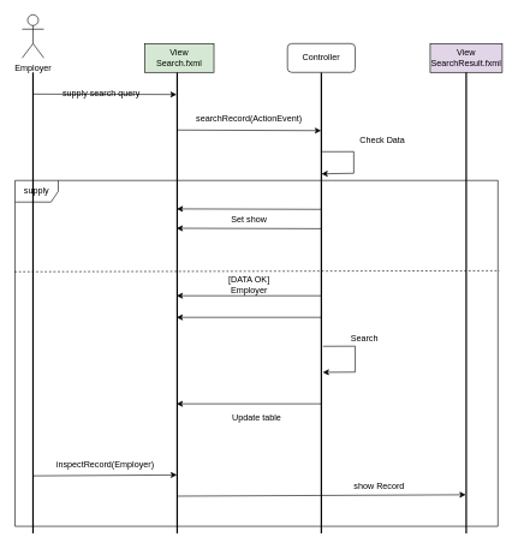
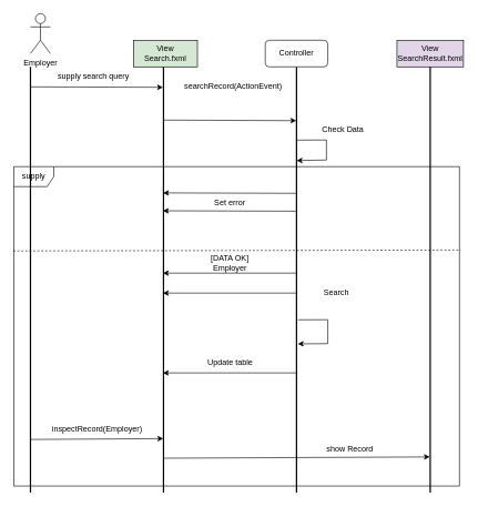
  <mxCell id="0" />
  <mxCell id="1" parent="0" />
  <mxCell id="2" value="supply" style="shape=umlFrame;whiteSpace=wrap;html=1;shadow=0;" parent="1" vertex="1"><mxGeometry x="20" y="250" width="670" height="480" as="geometry" /></mxCell>
  <mxCell id="3" value="" style="line;strokeWidth=2;direction=south;html=1;" parent="1" vertex="1"><mxGeometry x="40" y="100" width="10" height="640" as="geometry" /></mxCell>
  <mxCell id="4" value="" style="line;strokeWidth=2;direction=south;html=1;" parent="1" vertex="1"><mxGeometry x="240" y="100" width="10" height="640" as="geometry" /></mxCell>
  <mxCell id="5" value="View&lt;br&gt;Search.fxml" style="rounded=0;whiteSpace=wrap;html=1;fillColor=#d5e8d4;" parent="1" vertex="1"><mxGeometry x="200" y="60" width="96" height="40" as="geometry" /></mxCell>
  <mxCell id="6" value="" style="line;strokeWidth=2;direction=south;html=1;" parent="1" vertex="1"><mxGeometry x="440" y="100" width="10" height="640" as="geometry" /></mxCell>
  <mxCell id="7" value="Controller" style="whiteSpace=wrap;html=1;rounded=1;" parent="1" vertex="1"><mxGeometry x="398" y="60" width="94" height="40" as="geometry" /></mxCell>
- <mxCell id="8" value="Employer" style="shape=umlActor;verticalLabelPosition=bottom;verticalAlign=top;html=1;outlineConnect=0;" parent="1" vertex="1"><mxGeometry x="30" y="20" width="30" height="60" as="geometry" /></mxCell>
+ <mxCell id="8" value="Employer" style="shape=umlActor;verticalLabelPosition=bottom;verticalAlign=top;html=1;outlineConnect=0;" parent="1" vertex="1"><mxGeometry x="45" y="20" width="30" height="60" as="geometry" /></mxCell>
  <mxCell id="9" value="" style="endArrow=classic;html=1;rounded=0;exitX=0.047;exitY=0.497;exitDx=0;exitDy=0;exitPerimeter=0;entryX=0.048;entryY=0.577;entryDx=0;entryDy=0;entryPerimeter=0;" parent="1" source="3" target="4" edge="1"><mxGeometry width="50" height="50" relative="1" as="geometry"><mxPoint x="310" y="300" as="sourcePoint" /><mxPoint x="360" y="250" as="targetPoint" /><Array as="points" /></mxGeometry></mxCell>
- <mxCell id="10" value="supply search query" style="text;html=1;strokeColor=none;fillColor=none;align=center;verticalAlign=middle;whiteSpace=wrap;rounded=0;" parent="1" vertex="1"><mxGeometry x="80" y="115" width="120" height="30" as="geometry" /></mxCell>
+ <mxCell id="10" value="supply search query" style="text;html=1;strokeColor=none;fillColor=none;align=center;verticalAlign=middle;whiteSpace=wrap;rounded=0;" parent="1" vertex="1"><mxGeometry x="80" y="100" width="120" height="30" as="geometry" /></mxCell>
  <mxCell id="11" value="View&lt;br&gt;SearchResult.fxml" style="rounded=0;whiteSpace=wrap;html=1;fillColor=#e1d5e7;" parent="1" vertex="1"><mxGeometry x="596" y="60" width="100" height="40" as="geometry" /></mxCell>
  <mxCell id="12" value="" style="line;strokeWidth=2;direction=south;html=1;" parent="1" vertex="1"><mxGeometry x="641" y="100" width="10" height="640" as="geometry" /></mxCell>
  <mxCell id="13" value="" style="endArrow=classic;html=1;rounded=0;startArrow=none;exitX=0.339;exitY=0.46;exitDx=0;exitDy=0;exitPerimeter=0;entryX=0.338;entryY=0.58;entryDx=0;entryDy=0;entryPerimeter=0;" parent="1" source="6" target="4" edge="1"><mxGeometry width="50" height="50" relative="1" as="geometry"><mxPoint x="440" y="382" as="sourcePoint" /><mxPoint x="250" y="340" as="targetPoint" /><Array as="points" /></mxGeometry></mxCell>
- <mxCell id="14" value="Set show" style="text;html=1;strokeColor=none;fillColor=none;align=center;verticalAlign=middle;whiteSpace=wrap;rounded=0;shadow=0;" parent="1" vertex="1"><mxGeometry x="314.5" y="290" width="60" height="30" as="geometry" /></mxCell>
+ <mxCell id="14" value="Set error" style="text;html=1;strokeColor=none;fillColor=none;align=center;verticalAlign=middle;whiteSpace=wrap;rounded=0;shadow=0;" parent="1" vertex="1"><mxGeometry x="314.5" y="290" width="60" height="30" as="geometry" /></mxCell>
  <mxCell id="15" value="" style="endArrow=classic;html=1;rounded=0;exitX=0.172;exitY=0.588;exitDx=0;exitDy=0;exitPerimeter=0;entryX=0.22;entryY=0.473;entryDx=0;entryDy=0;entryPerimeter=0;" parent="1" source="6" target="6" edge="1"><mxGeometry width="50" height="50" relative="1" as="geometry"><mxPoint x="448" y="220" as="sourcePoint" /><mxPoint x="448" y="260" as="targetPoint" /><Array as="points"><mxPoint x="490" y="210" /><mxPoint x="490" y="240" /></Array></mxGeometry></mxCell>
- <mxCell id="16" value="Check Data" style="text;html=1;strokeColor=none;fillColor=none;align=center;verticalAlign=middle;whiteSpace=wrap;rounded=0;" parent="1" vertex="1"><mxGeometry x="495" y="180" width="70" height="30" as="geometry" /></mxCell>
+ <mxCell id="16" value="Check Data" style="text;html=1;strokeColor=none;fillColor=none;align=center;verticalAlign=middle;whiteSpace=wrap;rounded=0;" parent="1" vertex="1"><mxGeometry x="480" y="180" width="70" height="30" as="geometry" /></mxCell>
  <mxCell id="17" value="" style="endArrow=classic;html=1;rounded=0;exitX=0.297;exitY=0.505;exitDx=0;exitDy=0;exitPerimeter=0;entryX=0.296;entryY=0.552;entryDx=0;entryDy=0;entryPerimeter=0;" parent="1" source="6" target="4" edge="1"><mxGeometry width="50" height="50" relative="1" as="geometry"><mxPoint x="440" y="404" as="sourcePoint" /><mxPoint x="250" y="380" as="targetPoint" /></mxGeometry></mxCell>
  <mxCell id="18" value="" style="endArrow=classic;html=1;rounded=0;exitX=0.047;exitY=0.497;exitDx=0;exitDy=0;exitPerimeter=0;entryX=0.048;entryY=0.577;entryDx=0;entryDy=0;entryPerimeter=0;" edge="1" parent="1"><mxGeometry width="50" height="50" relative="1" as="geometry"><mxPoint x="245.4" y="180" as="sourcePoint" /><mxPoint x="444.6" y="180.84" as="targetPoint" /><Array as="points" /></mxGeometry></mxCell>
- <mxCell id="19" value="searchRecord(ActionEvent)" style="text;html=1;strokeColor=none;fillColor=none;align=center;verticalAlign=middle;whiteSpace=wrap;rounded=0;" vertex="1" parent="1"><mxGeometry x="265" y="150" width="160" height="30" as="geometry" /></mxCell>
+ <mxCell id="19" value="searchRecord(ActionEvent)" style="text;html=1;strokeColor=none;fillColor=none;align=center;verticalAlign=middle;whiteSpace=wrap;rounded=0;" vertex="1" parent="1"><mxGeometry x="270" y="115" width="160" height="30" as="geometry" /></mxCell>
  <mxCell id="20" value="&lt;div&gt;[DATA OK]&lt;/div&gt;&lt;div&gt;Employer&lt;br&gt;&lt;/div&gt;" style="text;html=1;strokeColor=none;fillColor=none;align=center;verticalAlign=middle;whiteSpace=wrap;rounded=0;shadow=0;" vertex="1" parent="1"><mxGeometry x="250" y="380" width="190" height="30" as="geometry" /></mxCell>
  <mxCell id="21" value="" style="endArrow=classic;html=1;rounded=0;exitX=0.275;exitY=0.333;exitDx=0;exitDy=0;exitPerimeter=0;entryX=0.275;entryY=0.488;entryDx=0;entryDy=0;entryPerimeter=0;" edge="1" parent="1"><mxGeometry width="50" height="50" relative="1" as="geometry"><mxPoint x="445.78" y="410" as="sourcePoint" /><mxPoint x="244.23" y="410" as="targetPoint" /></mxGeometry></mxCell>
  <mxCell id="22" value="" style="endArrow=classic;html=1;rounded=0;exitX=0.275;exitY=0.333;exitDx=0;exitDy=0;exitPerimeter=0;entryX=0.275;entryY=0.488;entryDx=0;entryDy=0;entryPerimeter=0;" edge="1" parent="1"><mxGeometry width="50" height="50" relative="1" as="geometry"><mxPoint x="445.78" y="440" as="sourcePoint" /><mxPoint x="244.23" y="440" as="targetPoint" /></mxGeometry></mxCell>
  <mxCell id="23" value="" style="endArrow=classic;html=1;rounded=0;exitX=0.124;exitY=0.479;exitDx=0;exitDy=0;exitPerimeter=0;entryX=0.167;entryY=0.5;entryDx=0;entryDy=0;entryPerimeter=0;" edge="1" parent="1"><mxGeometry width="50" height="50" relative="1" as="geometry"><mxPoint x="447.21" y="480.16" as="sourcePoint" /><mxPoint x="447" y="516.28" as="targetPoint" /><Array as="points"><mxPoint x="492" y="480" /><mxPoint x="492" y="516" /></Array></mxGeometry></mxCell>
- <mxCell id="24" value="Search" style="text;html=1;strokeColor=none;fillColor=none;align=center;verticalAlign=middle;whiteSpace=wrap;rounded=0;" vertex="1" parent="1"><mxGeometry x="470" y="455" width="70" height="30" as="geometry" /></mxCell>
+ <mxCell id="24" value="Search" style="text;html=1;strokeColor=none;fillColor=none;align=center;verticalAlign=middle;whiteSpace=wrap;rounded=0;" vertex="1" parent="1"><mxGeometry x="470" y="425" width="70" height="30" as="geometry" /></mxCell>
  <mxCell id="25" value="" style="endArrow=classic;html=1;rounded=0;exitX=0.275;exitY=0.333;exitDx=0;exitDy=0;exitPerimeter=0;entryX=0.275;entryY=0.488;entryDx=0;entryDy=0;entryPerimeter=0;" edge="1" parent="1"><mxGeometry width="50" height="50" relative="1" as="geometry"><mxPoint x="445.78" y="560" as="sourcePoint" /><mxPoint x="244.23" y="560" as="targetPoint" /></mxGeometry></mxCell>
- <mxCell id="26" value="Update table" style="text;html=1;strokeColor=none;fillColor=none;align=center;verticalAlign=middle;whiteSpace=wrap;rounded=0;shadow=0;" vertex="1" parent="1"><mxGeometry x="312.5" y="565" width="85" height="30" as="geometry" /></mxCell>
+ <mxCell id="26" value="Update table" style="text;html=1;strokeColor=none;fillColor=none;align=center;verticalAlign=middle;whiteSpace=wrap;rounded=0;shadow=0;" vertex="1" parent="1"><mxGeometry x="302.5" y="530" width="85" height="30" as="geometry" /></mxCell>
  <mxCell id="27" value="" style="endArrow=classic;html=1;rounded=0;exitX=0.875;exitY=0.533;exitDx=0;exitDy=0;exitPerimeter=0;entryX=0.873;entryY=0.54;entryDx=0;entryDy=0;entryPerimeter=0;" edge="1" parent="1" source="3" target="4"><mxGeometry width="50" height="50" relative="1" as="geometry"><mxPoint x="110" y="590" as="sourcePoint" /><mxPoint x="240" y="660" as="targetPoint" /></mxGeometry></mxCell>
  <mxCell id="28" value="inspectRecord(Employer)" style="text;html=1;strokeColor=none;fillColor=none;align=center;verticalAlign=middle;whiteSpace=wrap;rounded=0;shadow=0;" vertex="1" parent="1"><mxGeometry x="50" y="630" width="191" height="30" as="geometry" /></mxCell>
  <mxCell id="29" value="" style="endArrow=none;dashed=1;html=1;rounded=0;exitX=-0.001;exitY=0.264;exitDx=0;exitDy=0;exitPerimeter=0;entryX=1.003;entryY=0.261;entryDx=0;entryDy=0;entryPerimeter=0;" edge="1" parent="1" source="2" target="2"><mxGeometry width="50" height="50" relative="1" as="geometry"><mxPoint x="300" y="470" as="sourcePoint" /><mxPoint x="350" y="420" as="targetPoint" /></mxGeometry></mxCell>
  <mxCell id="30" value="" style="endArrow=classic;html=1;rounded=0;exitX=0.919;exitY=0.5;exitDx=0;exitDy=0;exitPerimeter=0;entryX=0.916;entryY=0.567;entryDx=0;entryDy=0;entryPerimeter=0;" edge="1" parent="1" source="4" target="12"><mxGeometry width="50" height="50" relative="1" as="geometry"><mxPoint x="300" y="700" as="sourcePoint" /><mxPoint x="350" y="650" as="targetPoint" /></mxGeometry></mxCell>
  <mxCell id="31" value="show Record" style="text;html=1;strokeColor=none;fillColor=none;align=center;verticalAlign=middle;whiteSpace=wrap;rounded=0;shadow=0;" vertex="1" parent="1"><mxGeometry x="430" y="660" width="191" height="30" as="geometry" /></mxCell>
